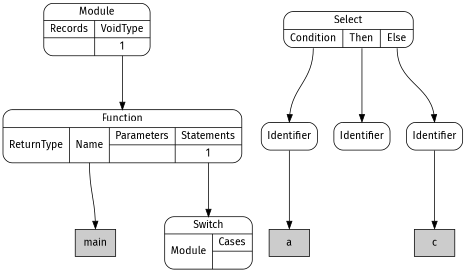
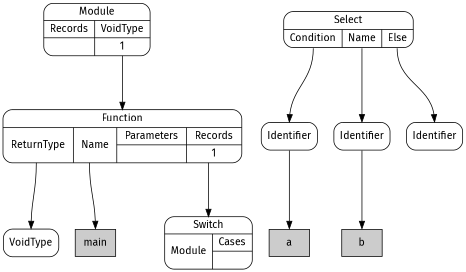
  digraph {
    fontname="Fira Sans"
    nodesep=0.3
    ordering=out
    ranksep=1
    node [fillcolor=white fontname="Fira Sans" shape=Mrecord style=filled]
    edge [fontname="Fira Sans" headport=n tailport=s]
+   n1 [label=VoidType]
    n2 [fillcolor="#cccccc" label=main shape=box]
    n3 [fillcolor="#cccccc" label=a shape=box]
    n4 [label=Identifier]
+   n5 [fillcolor="#cccccc" label=b shape=box]
    n6 [label=Identifier]
-   n7 [fillcolor="#cccccc" label=c shape=box]
    n8 [label=Identifier]
-   n9 [label="{Select|{<p0>Condition|<p1>Then|<p2>Else}}"]
+   n9 [label="{Select|{<p0>Condition|<p1>Name|<p2>Else}}"]
    n10 [label="{Switch|{<p0>Module|{Cases|{}}}}"]
-   n11 [label="{Function|{<p0>ReturnType|<p1>Name|{Parameters|{}}|{Statements|{<p3_0>1}}}}"]
+   n11 [label="{Function|{<p0>ReturnType|<p1>Name|{Parameters|{}}|{Records|{<p3_0>1}}}}"]
    n12 [label="{Module|{{Records|{}}|{VoidType|{<p1_0>1}}}}"]
    n4 -> n3
-   n8 -> n7
+   n6 -> n5
    n9 -> n4 [tailport="p0:s"]
    n9 -> n6 [tailport="p1:s"]
    n9 -> n8 [tailport="p2:s"]
+   n11 -> n1 [tailport="p0:s"]
    n11 -> n2 [tailport="p1:s"]
    n11 -> n10 [tailport="p3_0:s"]
    n12 -> n11 [tailport="p1_0:s"]
  }
